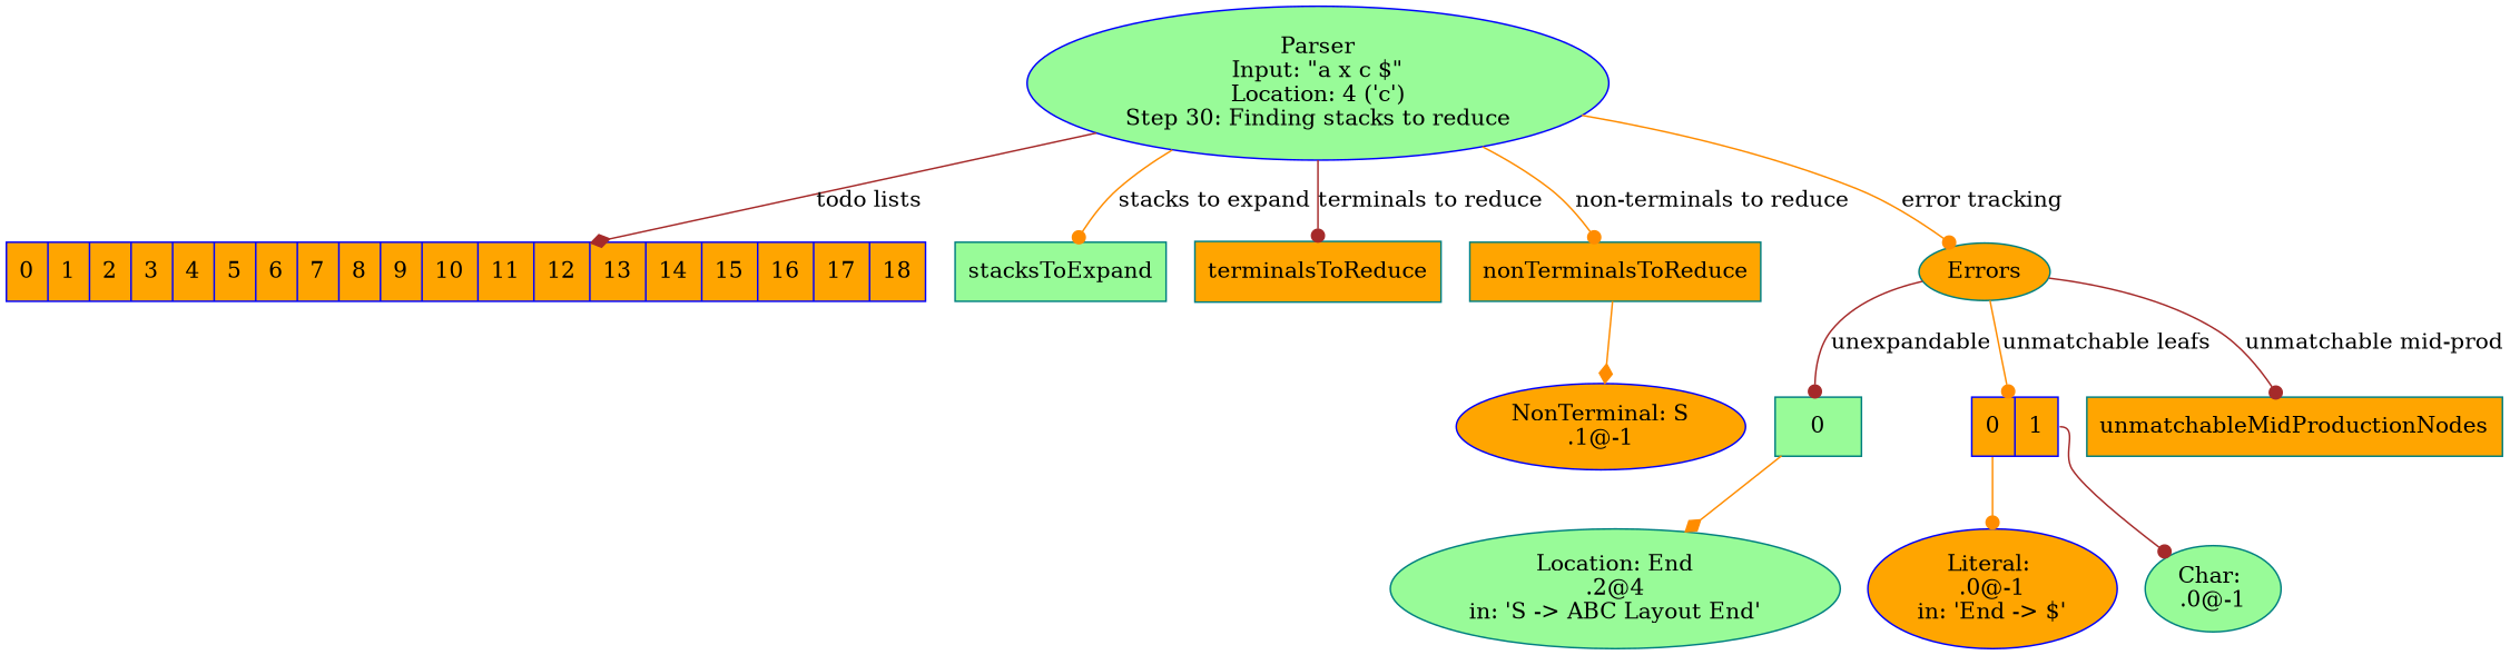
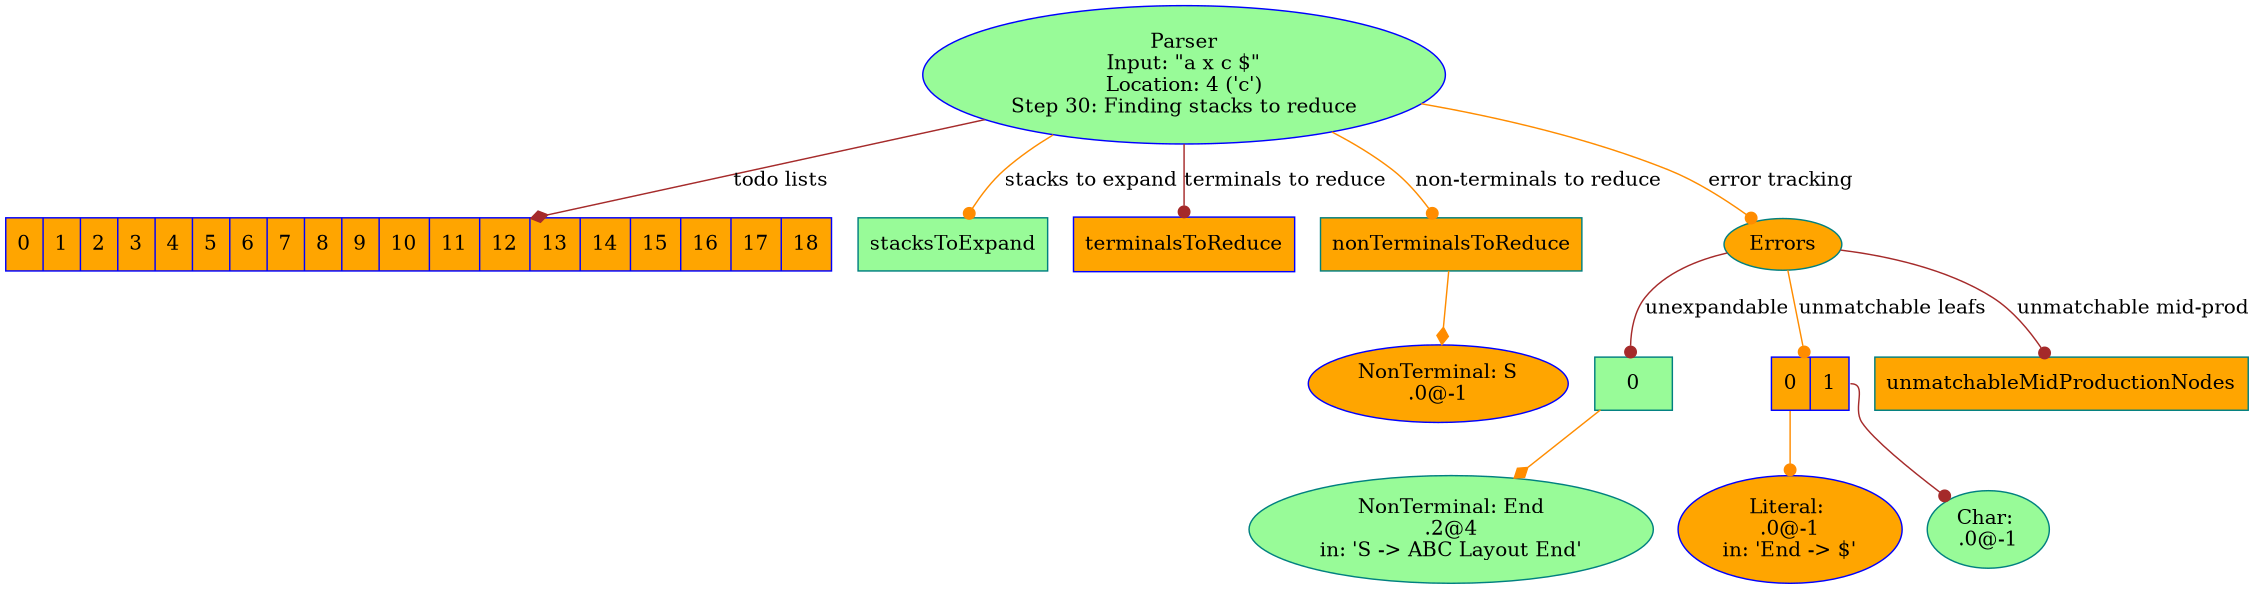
  digraph {
    node [color=teal fillcolor=orange style=filled shape=record]
    edge [arrowhead=dot color=darkorange]
    n1 [color=blue fillcolor=palegreen label="Parser\nInput: \"a x c $\"\nLocation: 4 ('c')\nStep 30: Finding stacks to reduce" shape=""]
    n2 [color=blue label="<0> 0 | <1> 1 | <2> 2 | <3> 3 | <4> 4 | <5> 5 | <6> 6 | <7> 7 | <8> 8 | <9> 9 | <10> 10 | <11> 11 | <12> 12 | <13> 13 | <14> 14 | <15> 15 | <16> 16 | <17> 17 | <18> 18"]
    stacksToExpand [fillcolor=palegreen]
-   terminalsToReduce
+   terminalsToReduce [color=blue]
    nonTerminalsToReduce
    n6 [label=Errors shape=""]
-   n7 [color=blue label="NonTerminal: S\n.1@-1" shape=""]
+   n7 [color=blue label="NonTerminal: S\n.0@-1" shape=""]
    n8 [fillcolor=palegreen label="<0> 0"]
    n9 [color=blue label="<0> 0 | <1> 1"]
    unmatchableMidProductionNodes
-   n11 [fillcolor=palegreen label="Location: End\n.2@4\nin: 'S -> ABC Layout End'" shape=""]
+   n11 [fillcolor=palegreen label="NonTerminal: End\n.2@4\nin: 'S -> ABC Layout End'" shape=""]
    n12 [color=blue label="Literal: \n.0@-1\nin: 'End -> $'" shape=""]
    n13 [fillcolor=palegreen label="Char: \n.0@-1" shape=""]
    n1 -> n2 [arrowhead=diamond color=brown label="todo lists"]
    n1 -> stacksToExpand [label="stacks to expand"]
    n1 -> terminalsToReduce [color=brown label="terminals to reduce"]
    n1 -> nonTerminalsToReduce [label="non-terminals to reduce"]
    n1 -> n6 [label="error tracking"]
    nonTerminalsToReduce -> n7 [arrowhead=diamond]
    n6 -> n8 [color=brown label=unexpandable]
    n6 -> n9 [label="unmatchable leafs"]
    n6 -> unmatchableMidProductionNodes [color=brown label="unmatchable mid-prod"]
    n8 -> n11 [arrowhead=diamond tailport=0]
    n9 -> n12 [tailport=0]
    n9 -> n13 [color=brown tailport=1]
  }
